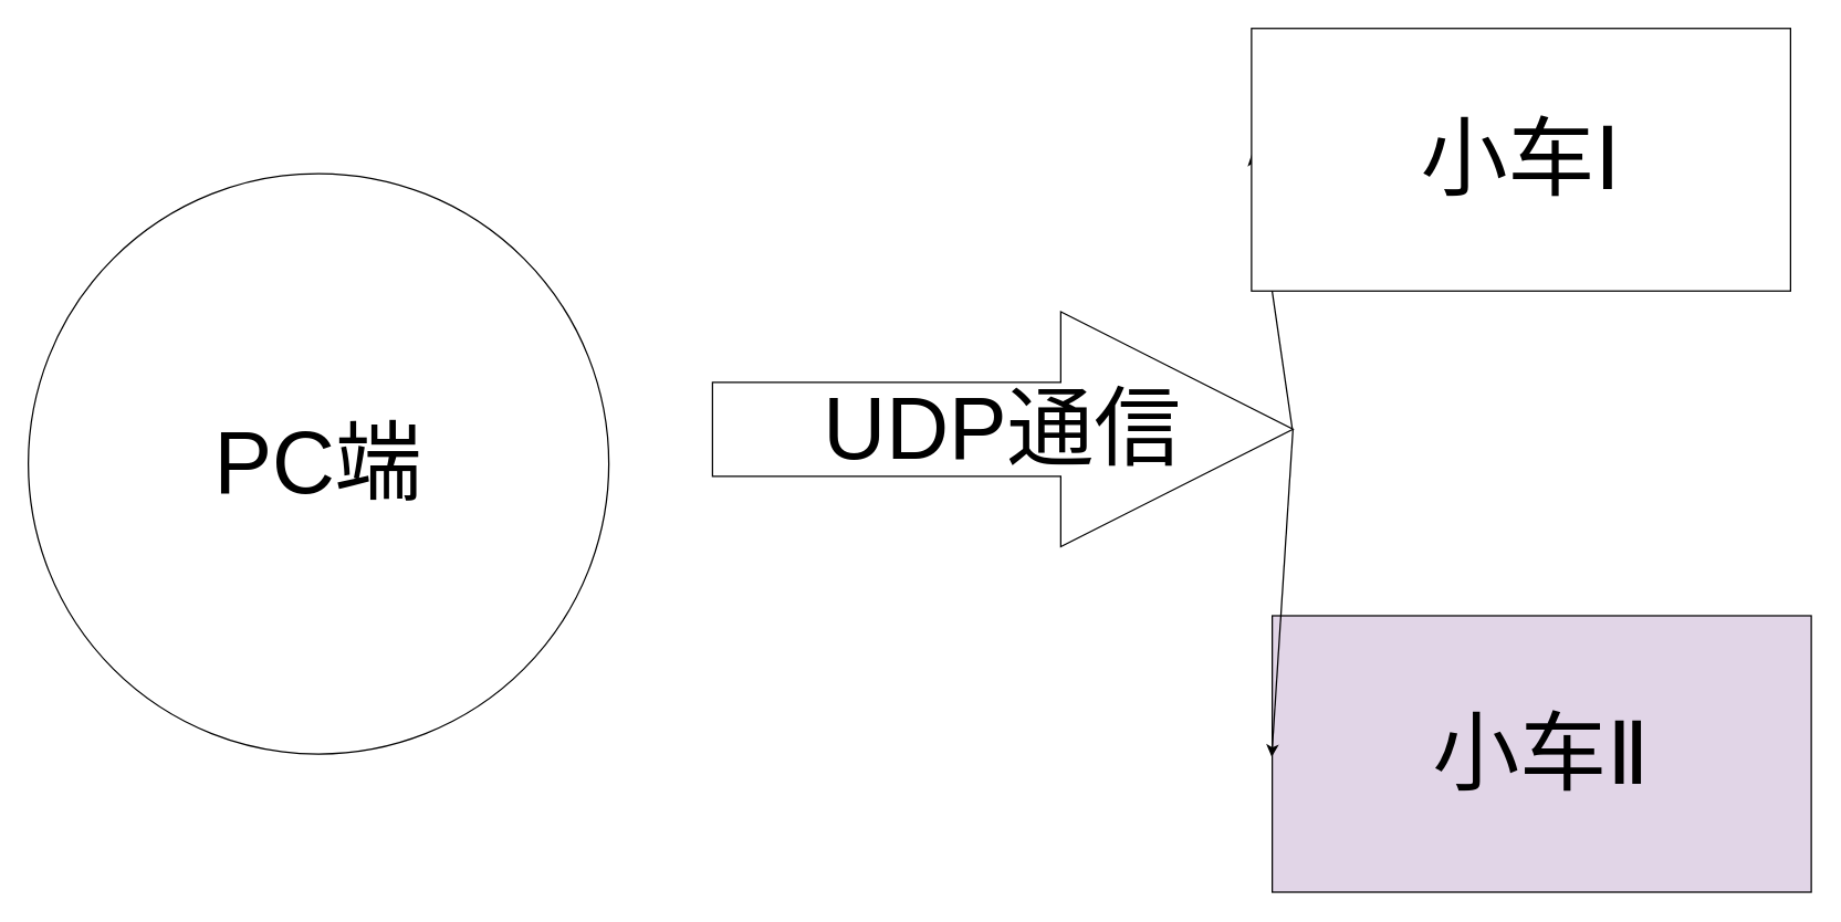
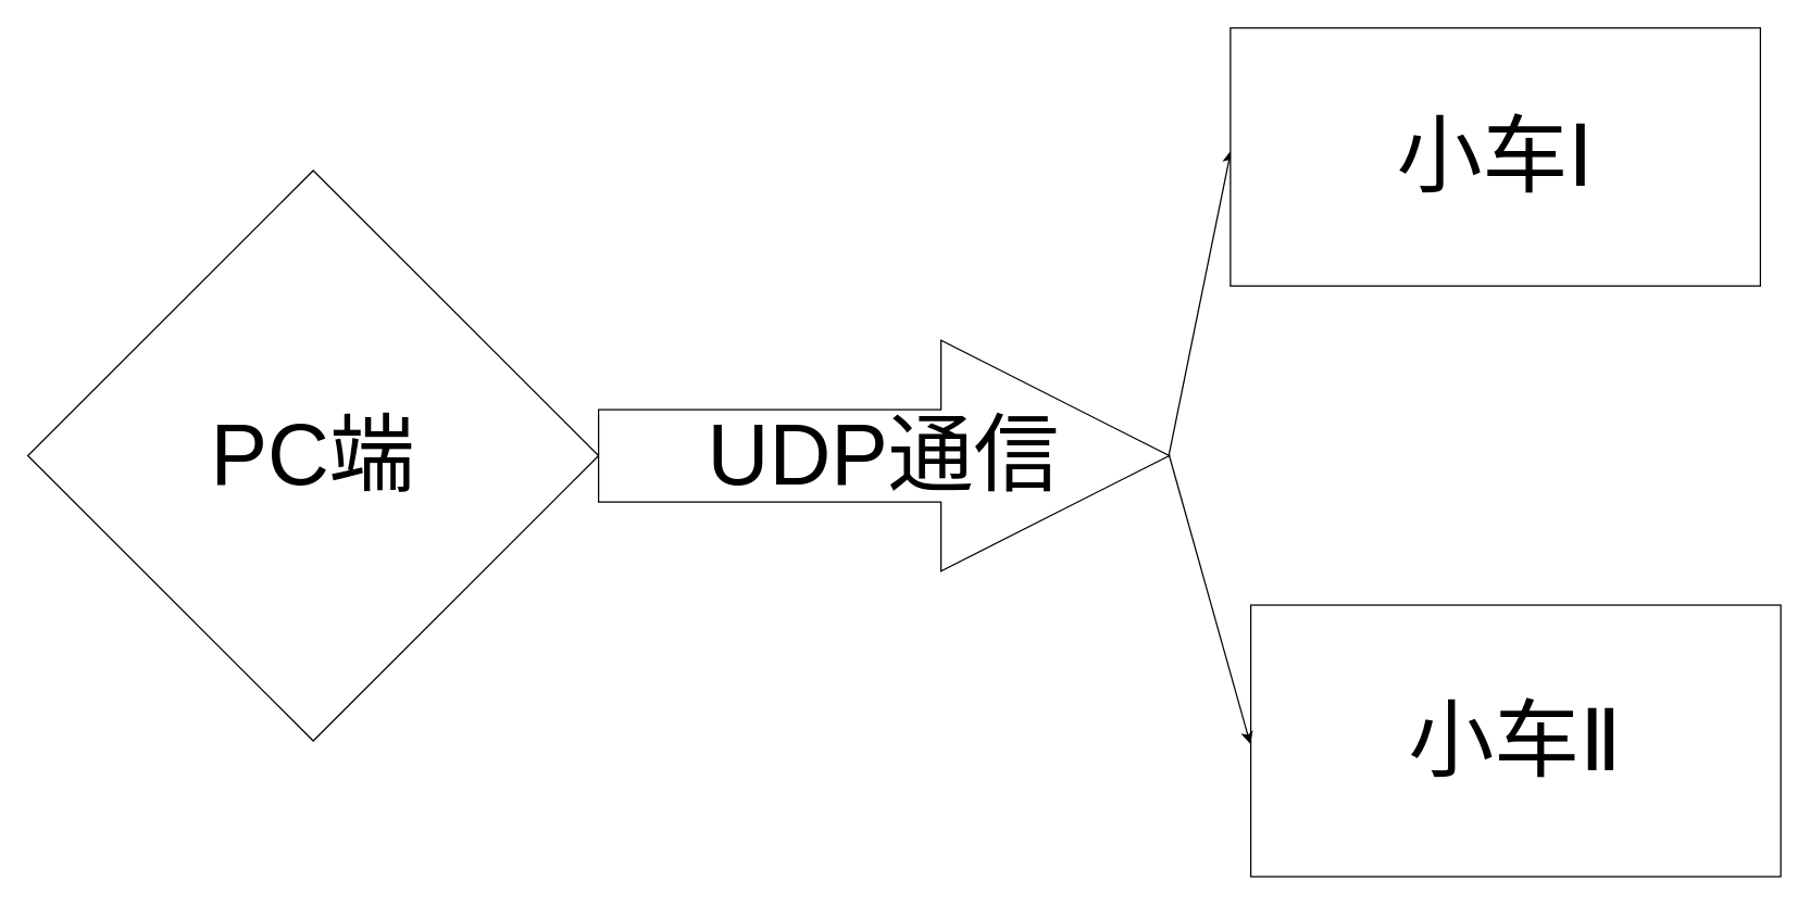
  <mxCell id="0" />
  <mxCell id="1" parent="0" />
- <mxCell id="2" value="PC端" style="ellipse;whiteSpace=wrap;html=1;aspect=fixed;fontSize=63;" parent="1" vertex="1"><mxGeometry x="20" y="125" width="420" height="420" as="geometry" /></mxCell>
+ <mxCell id="2" value="PC端" style="rhombus;whiteSpace=wrap;html=1;aspect=fixed;fontSize=63;" parent="1" vertex="1"><mxGeometry x="20" y="125" width="420" height="420" as="geometry" /></mxCell>
  <mxCell id="3" value="" style="edgeStyle=none;html=1;entryX=0.001;entryY=0.475;entryDx=0;entryDy=0;entryPerimeter=0;exitX=0.999;exitY=0.502;exitDx=0;exitDy=0;exitPerimeter=0;" edge="1" parent="1" source="4" target="5"><mxGeometry relative="1" as="geometry"><mxPoint x="880" y="205" as="targetPoint" /></mxGeometry></mxCell>
- <mxCell id="4" value="UDP通信" style="shape=singleArrow;whiteSpace=wrap;html=1;arrowWidth=0.4;arrowSize=0.4;fontSize=63;" parent="1" vertex="1"><mxGeometry x="515" y="225" width="420" height="170" as="geometry" /></mxCell>
+ <mxCell id="4" value="UDP通信" style="shape=singleArrow;whiteSpace=wrap;html=1;arrowWidth=0.4;arrowSize=0.4;fontSize=63;" parent="1" vertex="1"><mxGeometry x="440" y="250" width="420" height="170" as="geometry" /></mxCell>
  <mxCell id="5" value="小车Ⅰ" style="whiteSpace=wrap;html=1;fontSize=63;" parent="1" vertex="1"><mxGeometry x="905" y="20" width="390" height="190" as="geometry" /></mxCell>
- <mxCell id="6" value="小车Ⅱ" style="whiteSpace=wrap;html=1;fontSize=63;rotation=0;fillColor=#e1d5e7;" parent="1" vertex="1"><mxGeometry x="920" y="445" width="390" height="200" as="geometry" /></mxCell>
+ <mxCell id="6" value="小车Ⅱ" style="whiteSpace=wrap;html=1;fontSize=63;rotation=0;" parent="1" vertex="1"><mxGeometry x="920" y="445" width="390" height="200" as="geometry" /></mxCell>
  <mxCell id="7" value="" style="edgeStyle=none;html=1;entryX=-0.001;entryY=0.511;entryDx=0;entryDy=0;entryPerimeter=0;exitX=1;exitY=0.5;exitDx=0;exitDy=0;exitPerimeter=0;" edge="1" parent="1" source="4" target="6"><mxGeometry relative="1" as="geometry"><mxPoint x="960" y="315" as="sourcePoint" /><mxPoint x="1020.81" y="94.91" as="targetPoint" /></mxGeometry></mxCell>
